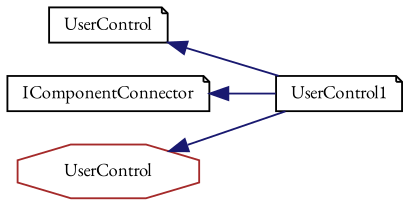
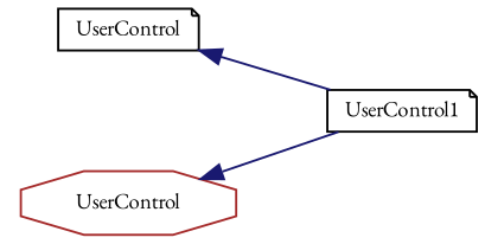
  digraph {
    rankdir=LR
    fontname="EB Garamond"
    node [color=black fillcolor=white fontname="EB Garamond" fontsize=10 shape=note style=filled]
    edge [color=midnightblue dir=back fontname="EB Garamond" fontsize=10 labelfontname=Helvetica labelfontsize=10 style=solid]
    n1 [height=0.2 label=UserControl width=0.4]
    n2 [height=0.2 label=UserControl1 width=0.4]
-   n3 [height=0.2 label=IComponentConnector width=0.4]
    n4 [color=brown height=0.2 label=UserControl shape=octagon width=0.4]
    n1 -> n2
-   n3 -> n2
    n4 -> n2
  }
